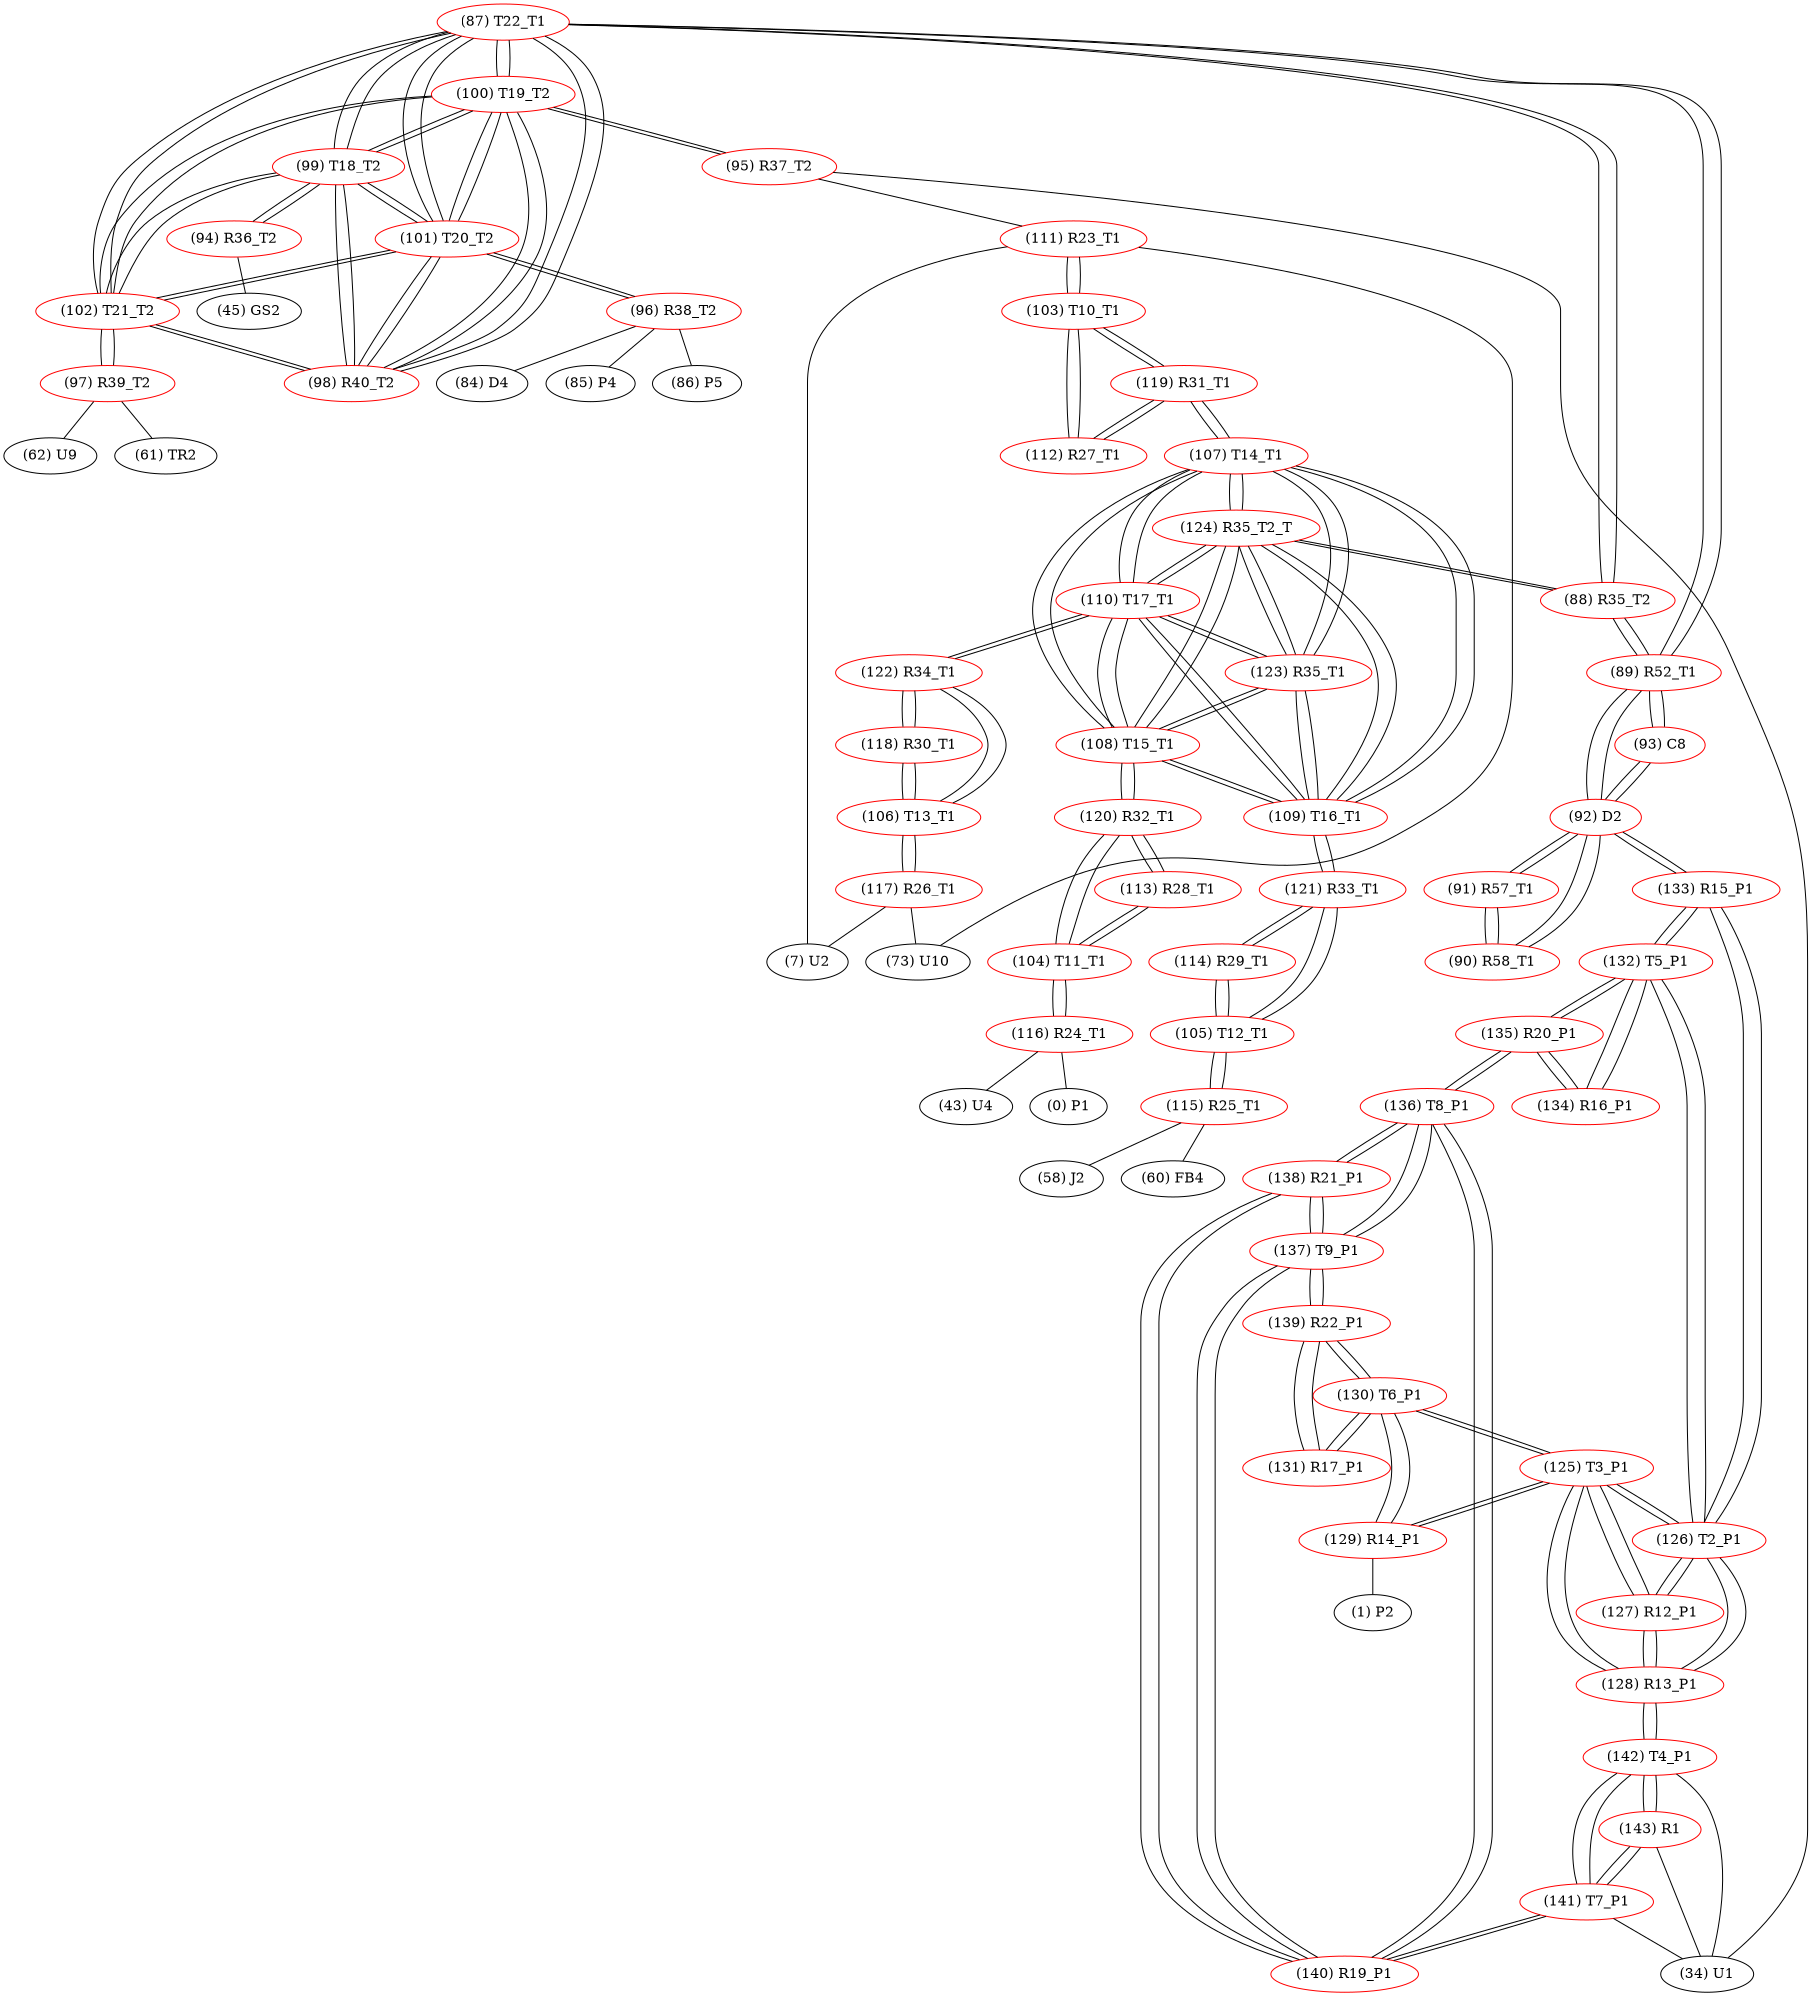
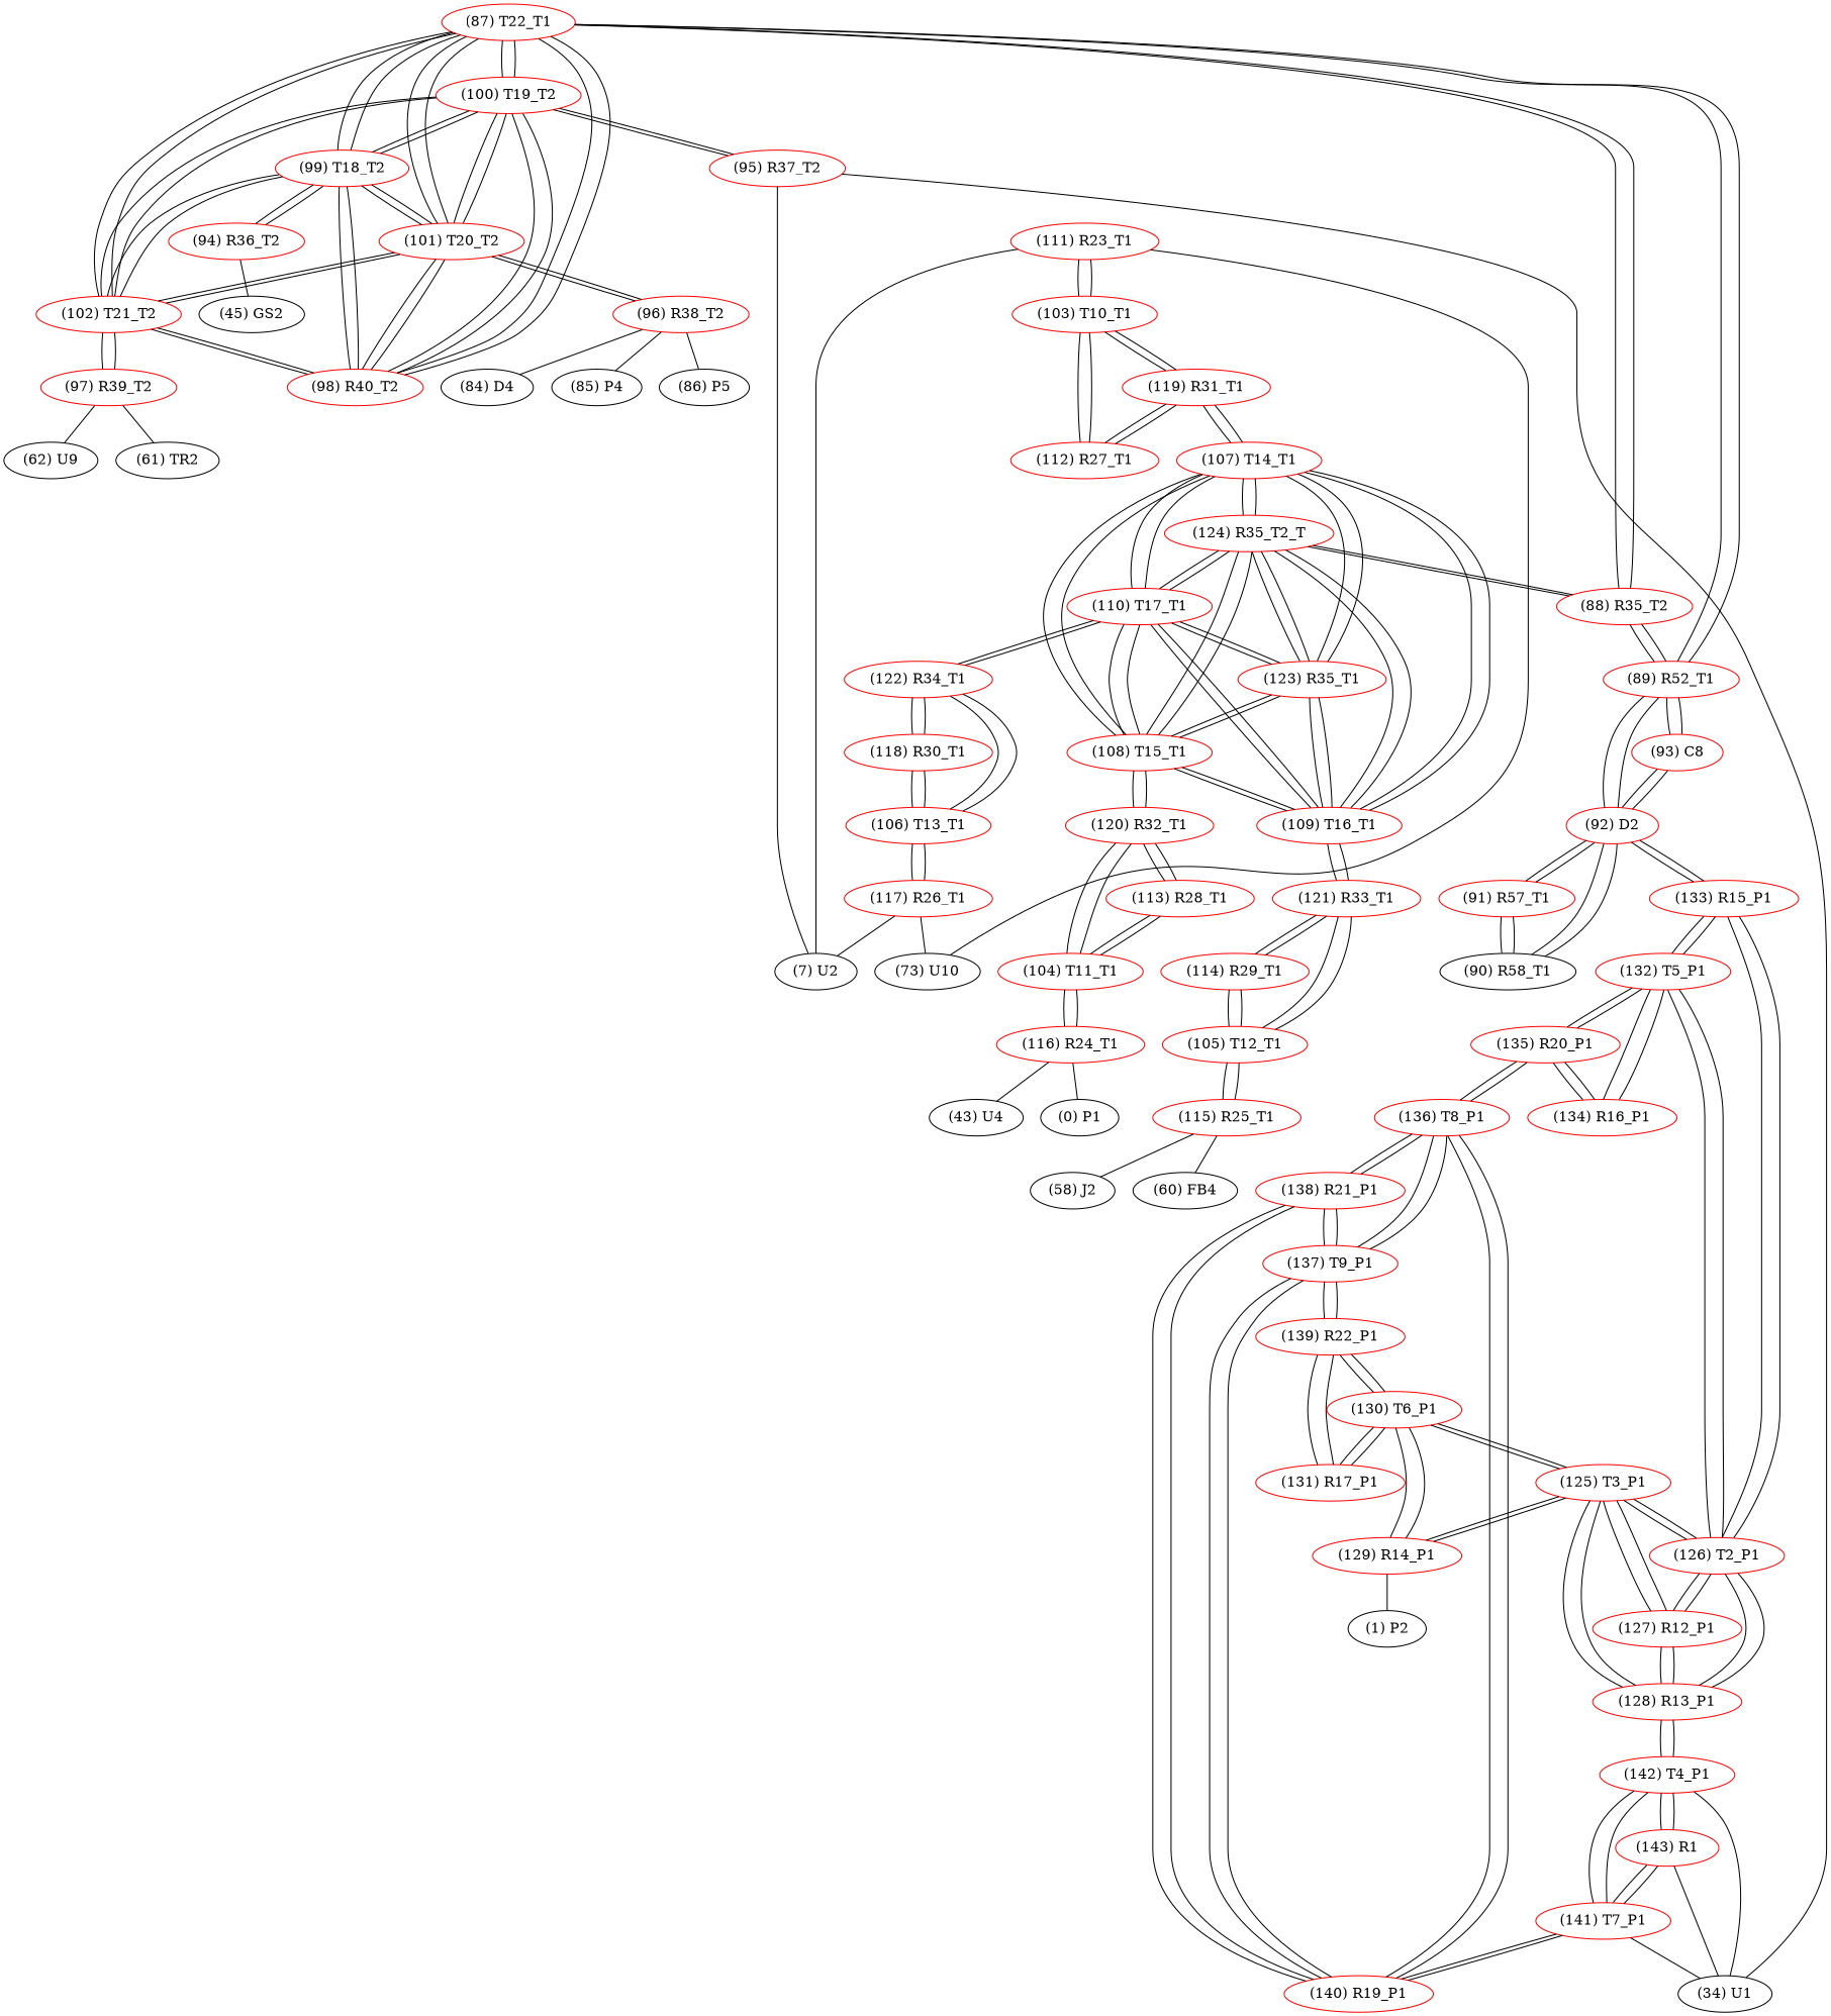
  graph {
    node [color=red]
    n1 [label="(87) T22_T1"]
    n2 [label="(100) T19_T2"]
    n3 [label="(99) T18_T2"]
    n4 [label="(98) R40_T2"]
    n5 [label="(102) T21_T2"]
    n6 [label="(101) T20_T2"]
    n7 [label="(89) R52_T1"]
    n8 [label="(88) R35_T2"]
    n9 [label="(95) R37_T2"]
    n10 [label="(94) R36_T2"]
    n11 [label="(97) R39_T2"]
    n12 [label="(96) R38_T2"]
    n13 [label="(92) D2"]
    n14 [label="(93) C8"]
    n15 [label="(124) R35_T2_T"]
    n16 [label="(34) U1" color=""]
    n17 [label="(7) U2" color=""]
    n18 [label="(45) GS2" color=""]
    n19 [label="(62) U9" color=""]
    n20 [label="(61) TR2" color=""]
    n21 [label="(85) P4" color=""]
    n22 [label="(86) P5" color=""]
    n23 [label="(84) D4" color=""]
-   n24 [label="(90) R58_T1"]
+   n24 [color=black label="(90) R58_T1"]
    n25 [label="(91) R57_T1"]
    n26 [label="(133) R15_P1"]
    n27 [label="(107) T14_T1"]
    n28 [label="(109) T16_T1"]
    n29 [label="(108) T15_T1"]
    n30 [label="(123) R35_T1"]
    n31 [label="(110) T17_T1"]
    n32 [label="(119) R31_T1"]
    n33 [label="(121) R33_T1"]
    n34 [label="(120) R32_T1"]
    n35 [label="(122) R34_T1"]
    n36 [label="(126) T2_P1"]
    n37 [label="(132) T5_P1"]
    n38 [label="(125) T3_P1"]
    n39 [label="(128) R13_P1"]
    n40 [label="(127) R12_P1"]
    n41 [label="(134) R16_P1"]
    n42 [label="(135) R20_P1"]
    n43 [label="(103) T10_T1"]
    n44 [label="(111) R23_T1"]
    n45 [label="(112) R27_T1"]
    n46 [label="(73) U10" color=""]
    n47 [label="(104) T11_T1"]
    n48 [label="(116) R24_T1"]
    n49 [label="(113) R28_T1"]
    n50 [label="(43) U4" color=""]
    n51 [label="(0) P1" color=""]
    n52 [label="(105) T12_T1"]
    n53 [label="(114) R29_T1"]
    n54 [label="(115) R25_T1"]
    n55 [label="(58) J2" color=""]
    n56 [label="(60) FB4" color=""]
    n57 [label="(106) T13_T1"]
    n58 [label="(118) R30_T1"]
    n59 [label="(117) R26_T1"]
    n60 [label="(129) R14_P1"]
    n61 [label="(130) T6_P1"]
    n62 [label="(1) P2" color=""]
    n63 [label="(139) R22_P1"]
    n64 [label="(131) R17_P1"]
    n65 [label="(142) T4_P1"]
    n66 [label="(137) T9_P1"]
    n67 [label="(141) T7_P1"]
    n68 [label="(143) R1"]
    n69 [label="(136) T8_P1"]
    n70 [label="(140) R19_P1"]
    n71 [label="(138) R21_P1"]
    n1 -- n2
    n1 -- n3
    n1 -- n4
    n1 -- n5
    n1 -- n6
    n1 -- n7
    n1 -- n8
    n2 -- n1
    n2 -- n3
    n2 -- n4
    n2 -- n5
    n2 -- n6
    n2 -- n9
    n3 -- n1
    n3 -- n2
    n3 -- n4
    n3 -- n5
    n3 -- n6
    n3 -- n10
    n4 -- n1
    n4 -- n2
    n4 -- n3
    n4 -- n5
    n4 -- n6
    n5 -- n1
    n5 -- n2
    n5 -- n3
    n5 -- n4
    n5 -- n6
    n5 -- n11
    n6 -- n1
    n6 -- n2
    n6 -- n3
    n6 -- n4
    n6 -- n5
    n6 -- n12
    n7 -- n1
    n7 -- n8
    n7 -- n13
    n7 -- n14
    n8 -- n1
    n8 -- n7
    n8 -- n15
    n9 -- n2
    n9 -- n16
-   n9 -- n44
+   n9 -- n17
    n10 -- n3
    n10 -- n18
    n11 -- n5
    n11 -- n19
    n11 -- n20
    n12 -- n6
    n12 -- n21
    n12 -- n22
    n12 -- n23
    n13 -- n7
    n13 -- n14
    n13 -- n24
    n13 -- n25
    n13 -- n26
    n14 -- n7
    n14 -- n13
    n15 -- n8
    n15 -- n27
    n15 -- n28
    n15 -- n29
    n15 -- n30
    n15 -- n31
    n24 -- n13
    n24 -- n25
    n25 -- n13
    n25 -- n24
    n26 -- n13
    n26 -- n36
    n26 -- n37
    n27 -- n15
    n27 -- n28
    n27 -- n29
    n27 -- n30
    n27 -- n31
    n27 -- n32
    n28 -- n15
    n28 -- n27
    n28 -- n29
    n28 -- n30
    n28 -- n31
    n28 -- n33
    n29 -- n15
    n29 -- n27
    n29 -- n28
    n29 -- n30
    n29 -- n31
    n29 -- n34
    n30 -- n15
    n30 -- n27
    n30 -- n28
    n30 -- n29
    n30 -- n31
    n31 -- n15
    n31 -- n27
    n31 -- n28
    n31 -- n29
    n31 -- n30
    n31 -- n35
    n32 -- n27
    n32 -- n43
    n32 -- n45
    n33 -- n28
    n33 -- n52
    n33 -- n53
    n34 -- n29
    n34 -- n47
    n34 -- n49
    n35 -- n31
    n35 -- n57
    n35 -- n58
    n36 -- n26
    n36 -- n37
    n36 -- n38
    n36 -- n39
    n36 -- n40
    n37 -- n26
    n37 -- n36
    n37 -- n41
    n37 -- n42
    n38 -- n36
    n38 -- n39
    n38 -- n40
    n38 -- n60
    n38 -- n61
    n39 -- n36
    n39 -- n38
    n39 -- n40
    n39 -- n65
    n40 -- n36
    n40 -- n38
    n40 -- n39
    n41 -- n37
    n41 -- n42
    n42 -- n37
    n42 -- n41
    n42 -- n69
    n43 -- n32
    n43 -- n44
    n43 -- n45
    n44 -- n17
    n44 -- n43
    n44 -- n46
    n45 -- n32
    n45 -- n43
    n47 -- n34
    n47 -- n48
    n47 -- n49
    n48 -- n47
    n48 -- n50
    n48 -- n51
    n49 -- n34
    n49 -- n47
    n52 -- n33
    n52 -- n53
    n52 -- n54
    n53 -- n33
    n53 -- n52
    n54 -- n52
    n54 -- n55
    n54 -- n56
    n57 -- n35
    n57 -- n58
    n57 -- n59
    n58 -- n35
    n58 -- n57
    n59 -- n17
    n59 -- n46
    n59 -- n57
    n60 -- n38
    n60 -- n61
    n60 -- n62
    n61 -- n38
    n61 -- n60
    n61 -- n63
    n61 -- n64
    n63 -- n61
    n63 -- n64
    n63 -- n66
    n64 -- n61
    n64 -- n63
    n65 -- n16
    n65 -- n39
    n65 -- n67
    n65 -- n68
    n66 -- n63
    n66 -- n69
    n66 -- n70
    n66 -- n71
    n67 -- n16
    n67 -- n65
    n67 -- n68
    n67 -- n70
    n68 -- n16
    n68 -- n65
    n68 -- n67
    n69 -- n42
    n69 -- n66
    n69 -- n70
    n69 -- n71
    n70 -- n66
    n70 -- n67
    n70 -- n69
    n70 -- n71
    n71 -- n66
    n71 -- n69
    n71 -- n70
  }
